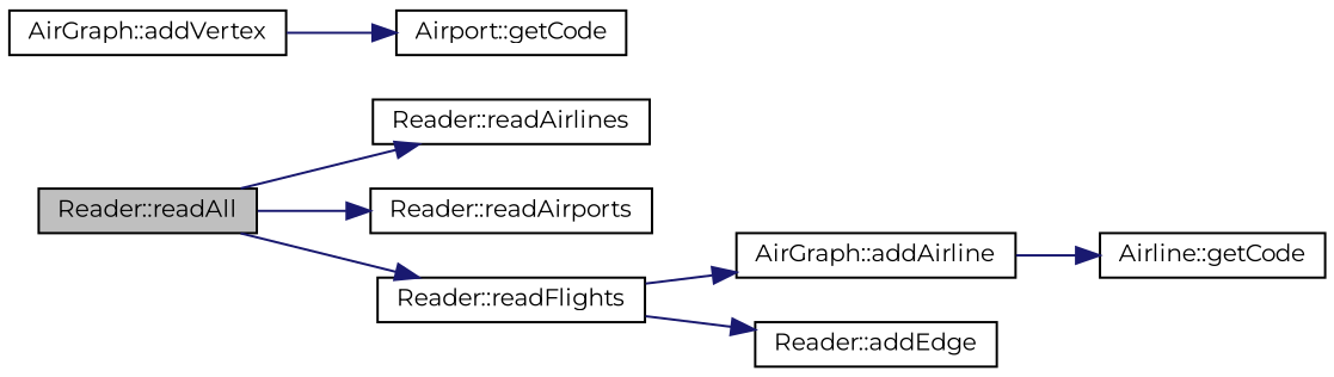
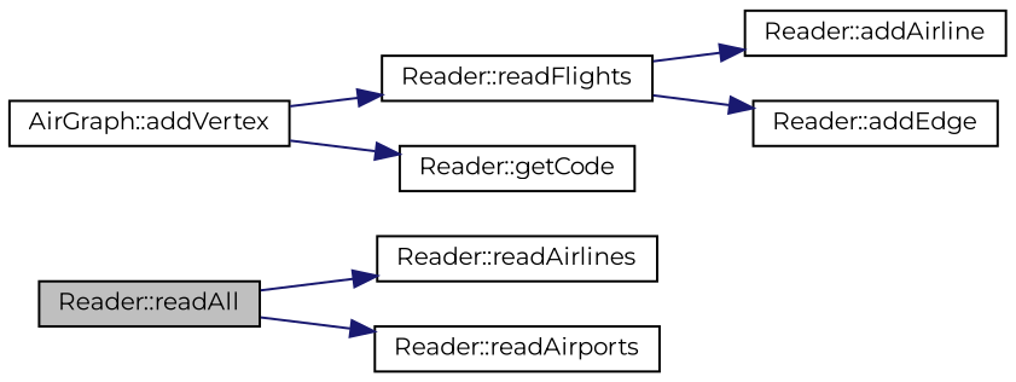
  digraph {
    fontname=Montserrat
    rankdir=LR
    node [color=black fillcolor=white fontname=Montserrat fontsize=10 shape=record style=filled]
    edge [color=midnightblue fontname=Montserrat fontsize=10 labelfontname=Helvetica labelfontsize=10 style=solid]
    n1 [fillcolor=grey75 fontcolor=black height=0.2 label="Reader::readAll" width=0.4]
    n2 [height=0.2 label="Reader::readAirlines" width=0.4]
    n3 [height=0.2 label="Reader::readAirports" width=0.4]
    n4 [height=0.2 label="Reader::readFlights" width=0.4]
-   n5 [height=0.2 label="AirGraph::addAirline" width=0.4]
+   n5 [height=0.2 label="Reader::addAirline" width=0.4]
    n6 [height=0.2 label="Reader::addEdge" width=0.4]
-   n7 [height=0.2 label="Airline::getCode" width=0.4]
    n8 [height=0.2 label="AirGraph::addVertex" width=0.4]
-   n9 [height=0.2 label="Airport::getCode" width=0.4]
+   n9 [height=0.2 label="Reader::getCode" width=0.4]
    n1 -> n2
    n1 -> n3
-   n1 -> n4
+   n8 -> n4
    n4 -> n5
    n4 -> n6
-   n5 -> n7
    n8 -> n9
  }
